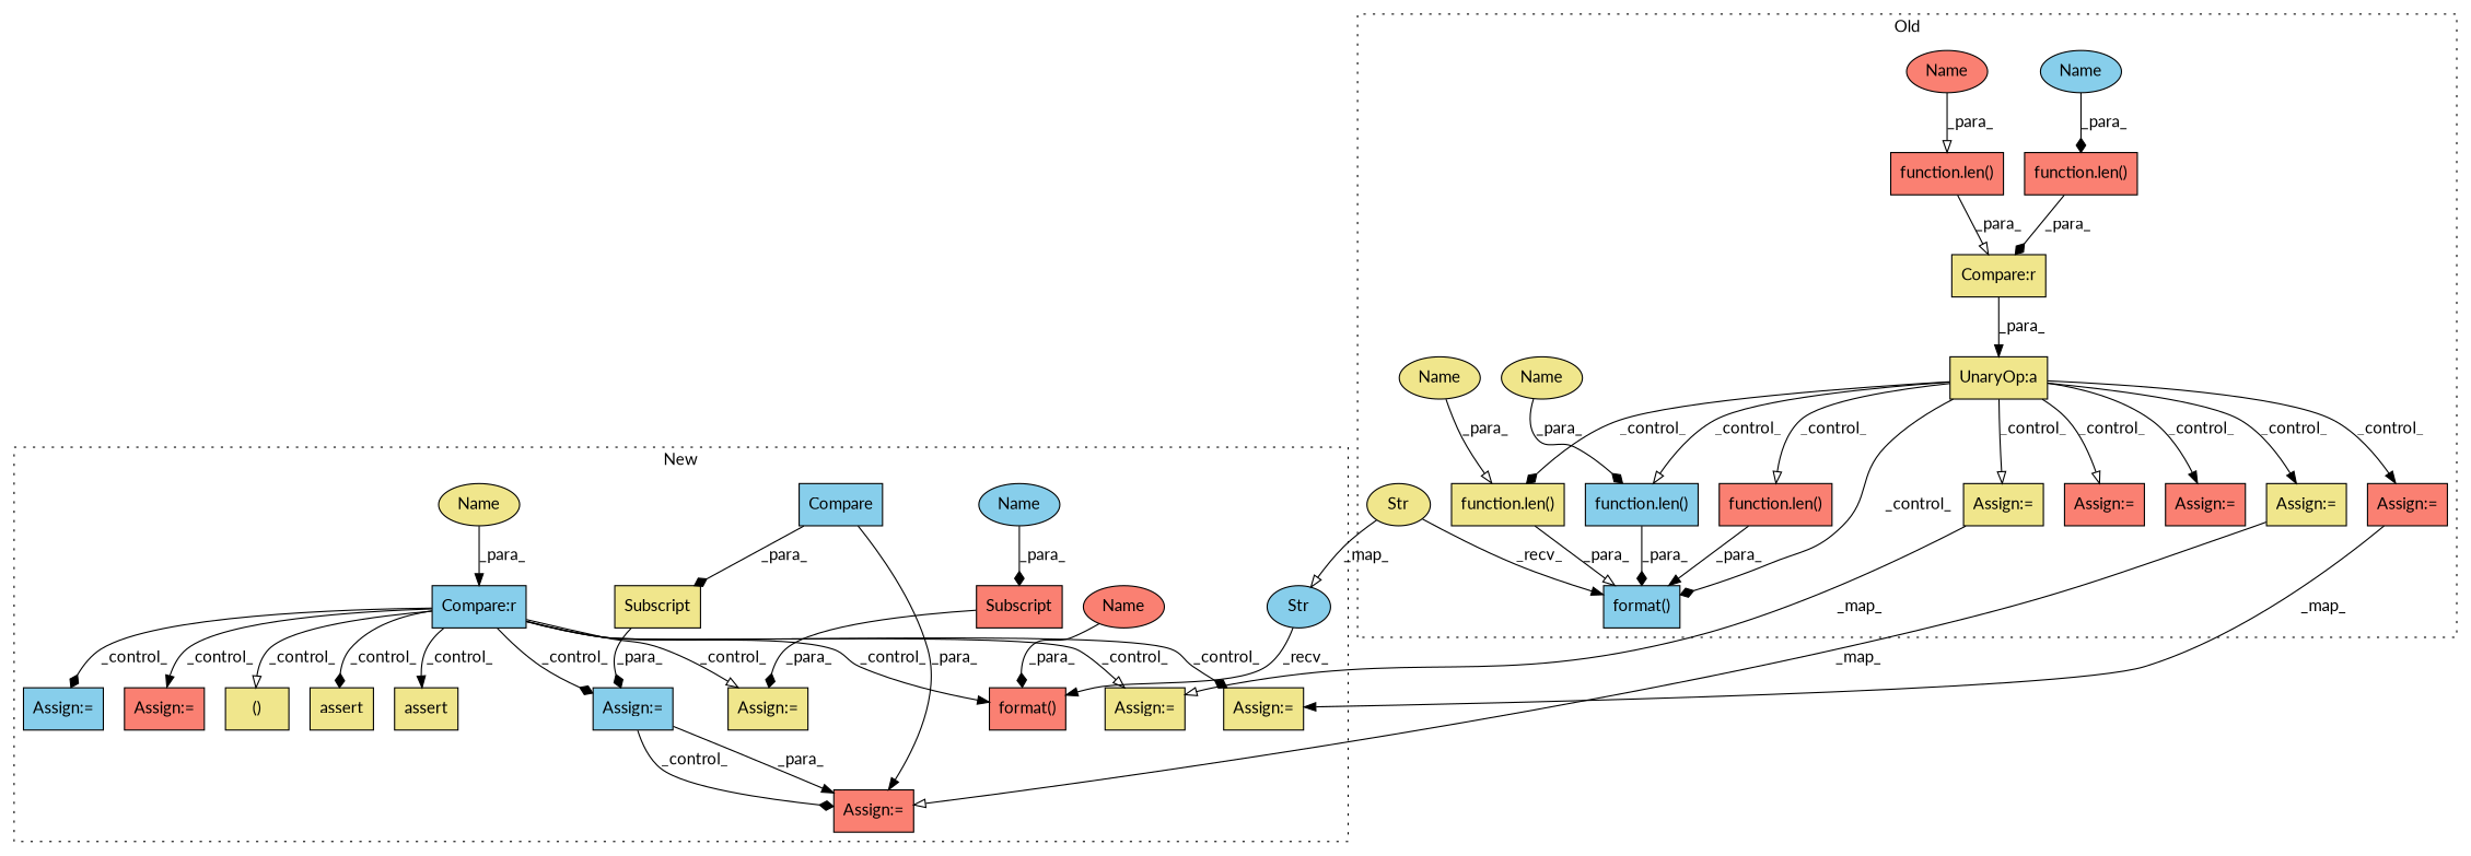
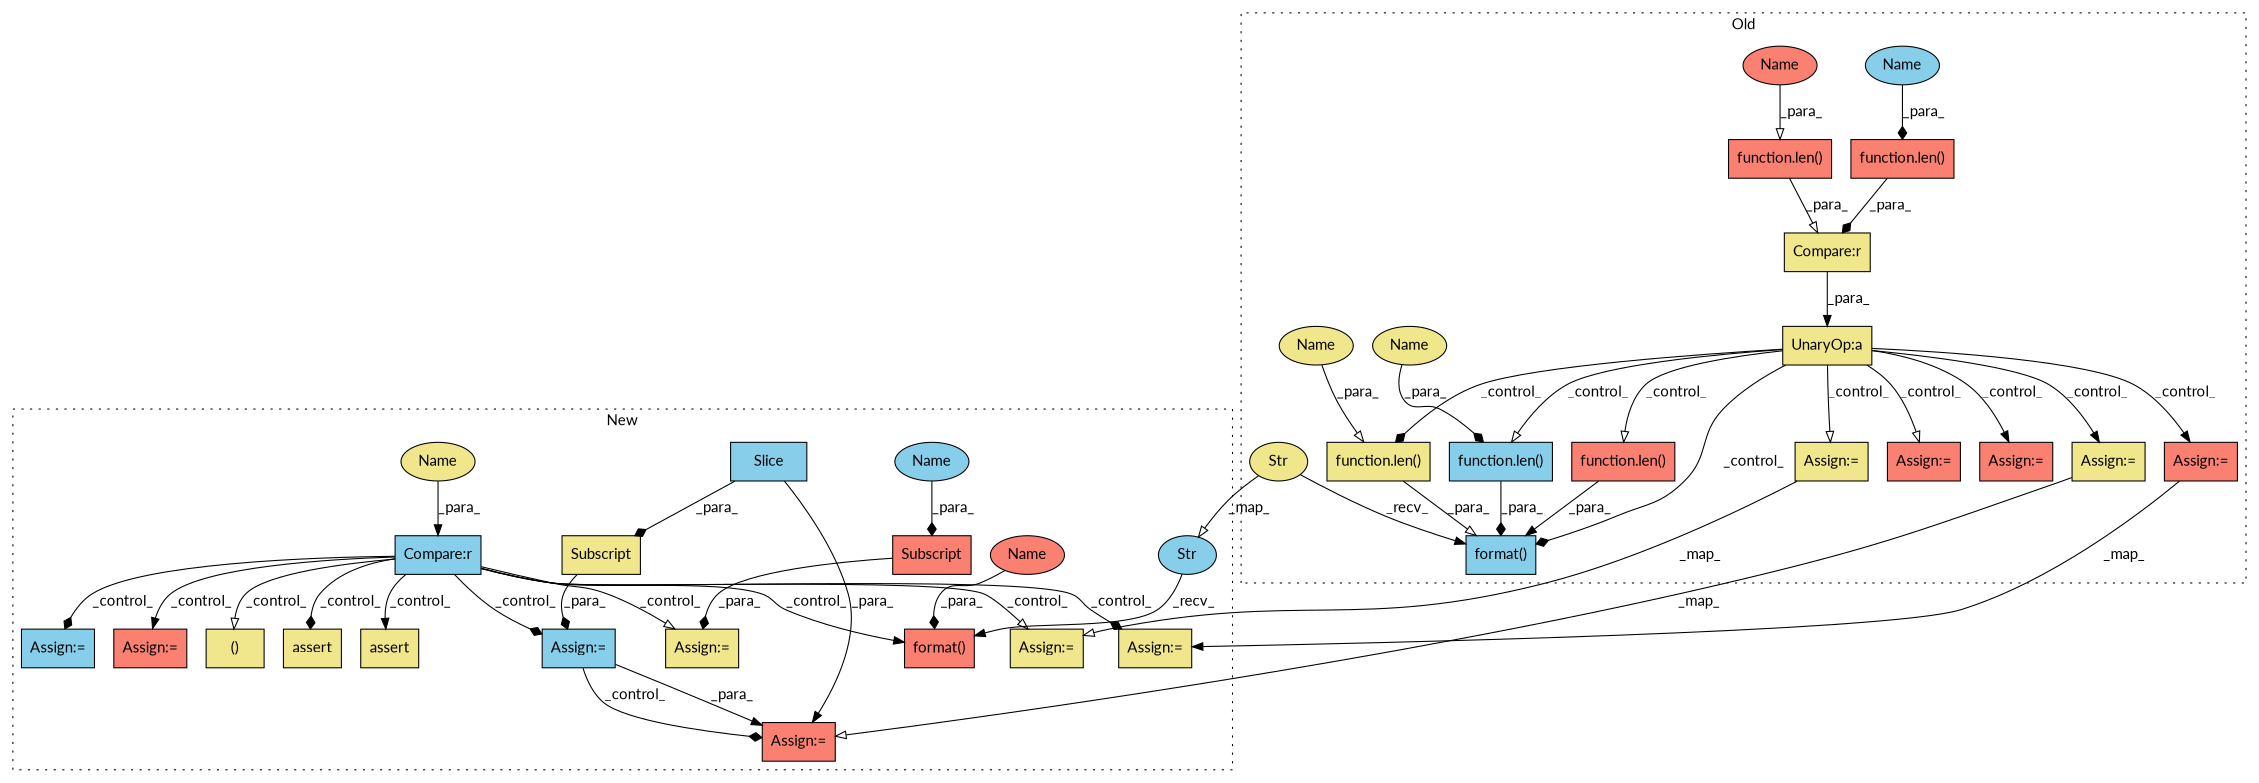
  digraph {
    fontname=Lato
    node [a=68 l=3 s=6354 shape=box style=filled fillcolor=khaki fontname=Lato]
    edge [arrowhead=diamond fontname=Lato]
    n1 [a=75 l="4,1" label="function.len()" s="5480,5490" fillcolor=salmon]
    n2 [a=61 l=49 label="UnaryOp:a" s=5476]
    n3 [a=75 l="4,1" label="function.len()" s="5735,5745"]
    n4 [a=40 l=45 label="Compare:r" s=5480]
    n5 [a=75 l="162,1" label="format()" s="5573,5776" fillcolor=skyblue]
    n6 [a=66 l=61 label=Str s=5573 shape=ellipse]
    n7 [label="Assign:=" s=7026 fillcolor=salmon]
    n8 [label="Assign:=" s=5954 fillcolor=salmon]
    n9 [label="Assign:=" s=6988]
    n10 [a=75 l="4,1" label="function.len()" s="5495,5506" fillcolor=salmon]
    n11 [a=75 l="4,1" label="function.len()" s="5748,5759" fillcolor=skyblue]
    n12 [label="Assign:=" s=6412]
    n13 [label="Assign:=" s=5925 fillcolor=salmon]
    n14 [a=75 l="4,1" label="function.len()" s="5762,5775" fillcolor=salmon]
    n15 [a=87 l=7 label=Name s=5499 shape=ellipse fillcolor=skyblue]
    n16 [a=87 l=7 label=Name s=5752 shape=ellipse]
    n17 [a=87 l=6 label=Name s=5739 shape=ellipse]
    n18 [a=87 l=6 label=Name s=5484 shape=ellipse fillcolor=salmon]
    n19 [a=75 l="37,1" label="format()" s="6414,6456" fillcolor=salmon]
    n20 [a=63 l="25,0" label=Subscript s="6540,0" fillcolor=salmon]
    n21 [a=40 l=31 label="Compare:r" fillcolor=skyblue]
    n22 [a=54 l=14 label="()" s=6523]
    n23 [a=65 l=7 label=assert s=6623]
    n24 [a=66 l=29 label=Str s=6414 shape=ellipse fillcolor=skyblue]
    n25 [a=65 l=7 label=assert s=6467]
    n26 [l=17 label="Assign:=" s=6523]
    n27 [label="Assign:=" s=6586 fillcolor=skyblue]
    n28 [a=63 l="25,0" label=Subscript s="6589,0"]
    n29 [label="Assign:=" s=6850 fillcolor=skyblue]
    n30 [label="Assign:=" s=6883 fillcolor=salmon]
    n31 [label="Assign:=" s=6916]
    n32 [label="Assign:=" s=7743 fillcolor=salmon]
-   n33 [a=80 l=11 label=Compare s=6602 fillcolor=skyblue]
+   n33 [a=80 l=11 label=Slice s=6602 fillcolor=skyblue]
    n34 [label="Assign:=" s=6778]
    n35 [a=87 l=5 label=Name s=6559 shape=ellipse fillcolor=skyblue]
    n36 [a=87 l=5 label=Name s=6451 shape=ellipse fillcolor=salmon]
    n37 [a=87 l=5 label=Name shape=ellipse]
    subgraph cluster_1 {
      label=Old
      style=dotted
      n1
      n2
      n3
      n4
      n5
      n6
      n7
      n8
      n9
      n10
      n11
      n12
      n13
      n14
      n15
      n16
      n17
      n18
    }
    subgraph cluster_2 {
      label=New
      style=dotted
      n19
      n20
      n21
      n22
      n23
      n24
      n25
      n26
      n27
      n28
      n29
      n30
      n31
      n32
      n33
      n34
      n35
      n36
      n37
    }
    n1 -> n4 [label=_para_ arrowhead=onormal]
    n2 -> n3 [label=_control_]
    n2 -> n5 [label=_control_]
    n2 -> n7 [label=_control_ arrowhead=onormal]
    n2 -> n8 [label=_control_ arrowhead=normal]
    n2 -> n9 [label=_control_ arrowhead=onormal]
    n2 -> n11 [label=_control_ arrowhead=onormal]
    n2 -> n12 [label=_control_ arrowhead=normal]
    n2 -> n13 [label=_control_ arrowhead=normal]
    n2 -> n14 [label=_control_ arrowhead=onormal]
    n3 -> n5 [label=_para_ arrowhead=onormal]
    n4 -> n2 [label=_para_ arrowhead=normal]
    n6 -> n5 [label=_recv_ arrowhead=normal]
    n6 -> n24 [label=_map_ arrowhead=onormal]
    n9 -> n31 [label=_map_ arrowhead=onormal]
    n10 -> n4 [label=_para_]
    n11 -> n5 [label=_para_]
    n12 -> n32 [label=_map_ arrowhead=onormal]
    n13 -> n34 [label=_map_ arrowhead=normal]
    n14 -> n5 [label=_para_ arrowhead=normal]
    n15 -> n10 [label=_para_]
    n16 -> n11 [label=_para_]
    n17 -> n3 [label=_para_ arrowhead=onormal]
    n18 -> n1 [label=_para_ arrowhead=onormal]
    n20 -> n26 [label=_para_]
    n21 -> n19 [label=_control_ arrowhead=normal]
    n21 -> n22 [label=_control_ arrowhead=onormal]
    n21 -> n23 [label=_control_]
    n21 -> n25 [label=_control_ arrowhead=normal]
    n21 -> n26 [label=_control_ arrowhead=onormal]
    n21 -> n27 [label=_control_]
    n21 -> n29 [label=_control_]
    n21 -> n30 [label=_control_ arrowhead=normal]
    n21 -> n31 [label=_control_ arrowhead=onormal]
    n21 -> n34 [label=_control_]
    n24 -> n19 [label=_recv_ arrowhead=normal]
    n27 -> n32 [label=_para_ arrowhead=normal]
    n27 -> n32 [label=_control_]
    n28 -> n27 [label=_para_]
    n33 -> n28 [label=_para_]
    n33 -> n32 [label=_para_ arrowhead=normal]
    n35 -> n20 [label=_para_]
    n36 -> n19 [label=_para_]
    n37 -> n21 [label=_para_ arrowhead=normal]
  }
